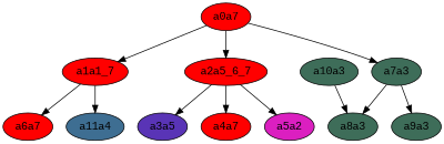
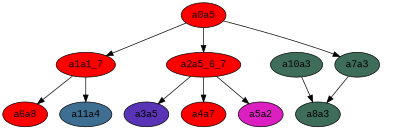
  digraph {
    fontname="Liberation Mono"
    node [fillcolor="1.0 1.0 1.0" fontname="Liberation Mono" style=filled]
    edge [fontname="Liberation Mono"]
    n1 [label=a1a1_7]
-   a0a7
+   a0a7 [label=a0a5]
    a2a5_6_7
    a7a3 [fillcolor="0.42857142857142855 0.42857142857142855 0.42857142857142855"]
-   a6a7
+   a6a7 [label=a6a8]
    a11a4 [fillcolor="0.5714285714285714 0.5714285714285714 0.5714285714285714"]
    a3a5 [fillcolor="0.7142857142857143 0.7142857142857143 0.7142857142857143"]
    a4a7
    n9 [fillcolor="0.8571428571428571 0.8571428571428571 0.8571428571428571" label=a5a2]
    a8a3 [fillcolor="0.42857142857142855 0.42857142857142855 0.42857142857142855"]
-   a9a3 [fillcolor="0.42857142857142855 0.42857142857142855 0.42857142857142855"]
    a10a3 [fillcolor="0.42857142857142855 0.42857142857142855 0.42857142857142855"]
    n1 -> a6a7
    n1 -> a11a4
    a0a7 -> n1
    a0a7 -> a2a5_6_7
    a0a7 -> a7a3
    a2a5_6_7 -> a3a5
    a2a5_6_7 -> a4a7
    a2a5_6_7 -> n9
    a7a3 -> a8a3
-   a7a3 -> a9a3
    a10a3 -> a8a3
  }
